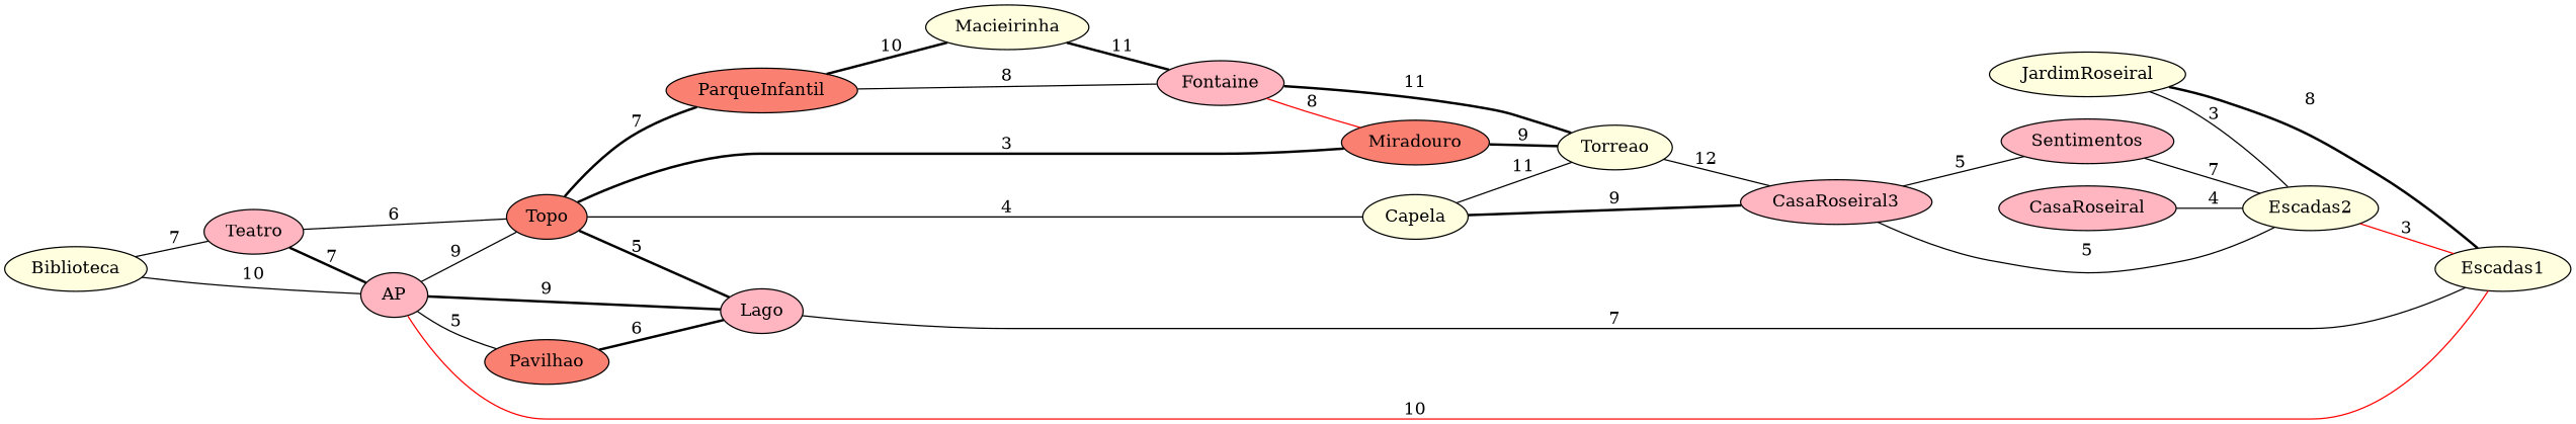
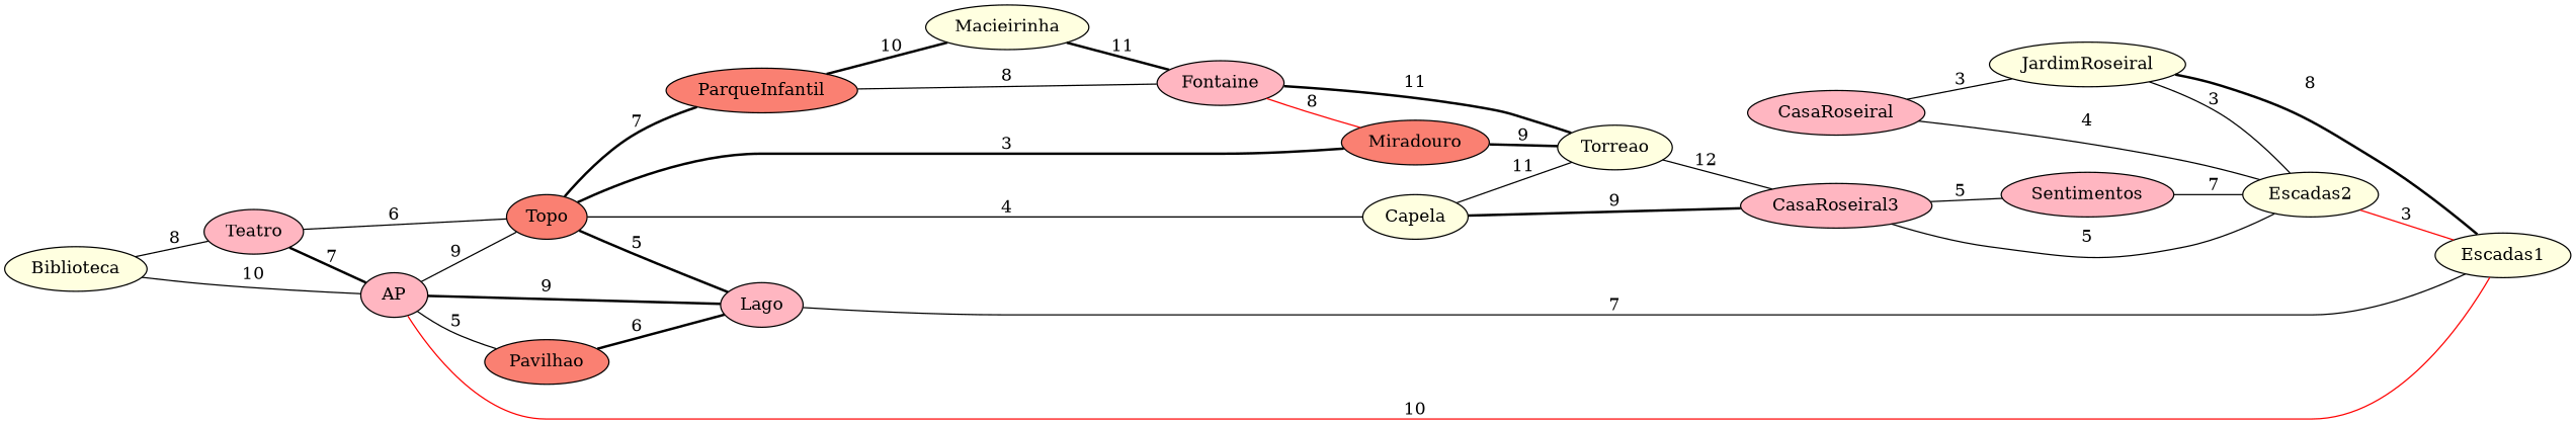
  graph {
    rankdir=LR
    node [fillcolor=lightpink style=filled]
    edge [style=solid]
    Teatro
    Biblioteca [fillcolor=lightyellow]
    AP
    Topo [fillcolor=salmon]
    Pavilhao [fillcolor=salmon]
    Lago
    Escadas1 [fillcolor=lightyellow]
    ParqueInfantil [fillcolor=salmon]
    Miradouro [fillcolor=salmon]
    Capela [fillcolor=lightyellow]
    Macieirinha [fillcolor=lightyellow]
    Fontaine
    Torreao [fillcolor=lightyellow]
    n14 [label=CasaRoseiral3]
    Sentimentos
    Escadas2 [fillcolor=lightyellow]
    CasaRoseiral
    JardimRoseiral [fillcolor=lightyellow]
    Teatro -- AP [label=7 style=bold]
    Teatro -- Topo [label=6]
-   Biblioteca -- Teatro [label=7]
+   Biblioteca -- Teatro [label=8]
    Biblioteca -- AP [label=10]
    AP -- Topo [label=9]
    AP -- Pavilhao [label=5]
    AP -- Lago [label=9 style=bold]
    AP -- Escadas1 [color=red label=10]
    Topo -- Lago [label=5 style=bold]
    Topo -- ParqueInfantil [label=7 style=bold]
    Topo -- Miradouro [label=3 style=bold]
    Topo -- Capela [label=4]
    Pavilhao -- Lago [label=6 style=bold]
    Lago -- Escadas1 [label=7]
    ParqueInfantil -- Macieirinha [label=10 style=bold]
    ParqueInfantil -- Fontaine [label=8]
    Miradouro -- Torreao [label=9 style=bold]
    Capela -- Torreao [label=11]
    Capela -- n14 [label=9 style=bold]
    Macieirinha -- Fontaine [label=11 style=bold]
    Fontaine -- Miradouro [color=red label=8]
    Fontaine -- Torreao [label=11 style=bold]
    Torreao -- n14 [label=12]
    n14 -- Sentimentos [label=5]
    n14 -- Escadas2 [label=5]
    Sentimentos -- Escadas2 [label=7]
    Escadas2 -- Escadas1 [color=red label=3]
    CasaRoseiral -- Escadas2 [label=4]
+   CasaRoseiral -- JardimRoseiral [label=3]
    JardimRoseiral -- Escadas1 [label=8 style=bold]
    JardimRoseiral -- Escadas2 [label=3]
  }
